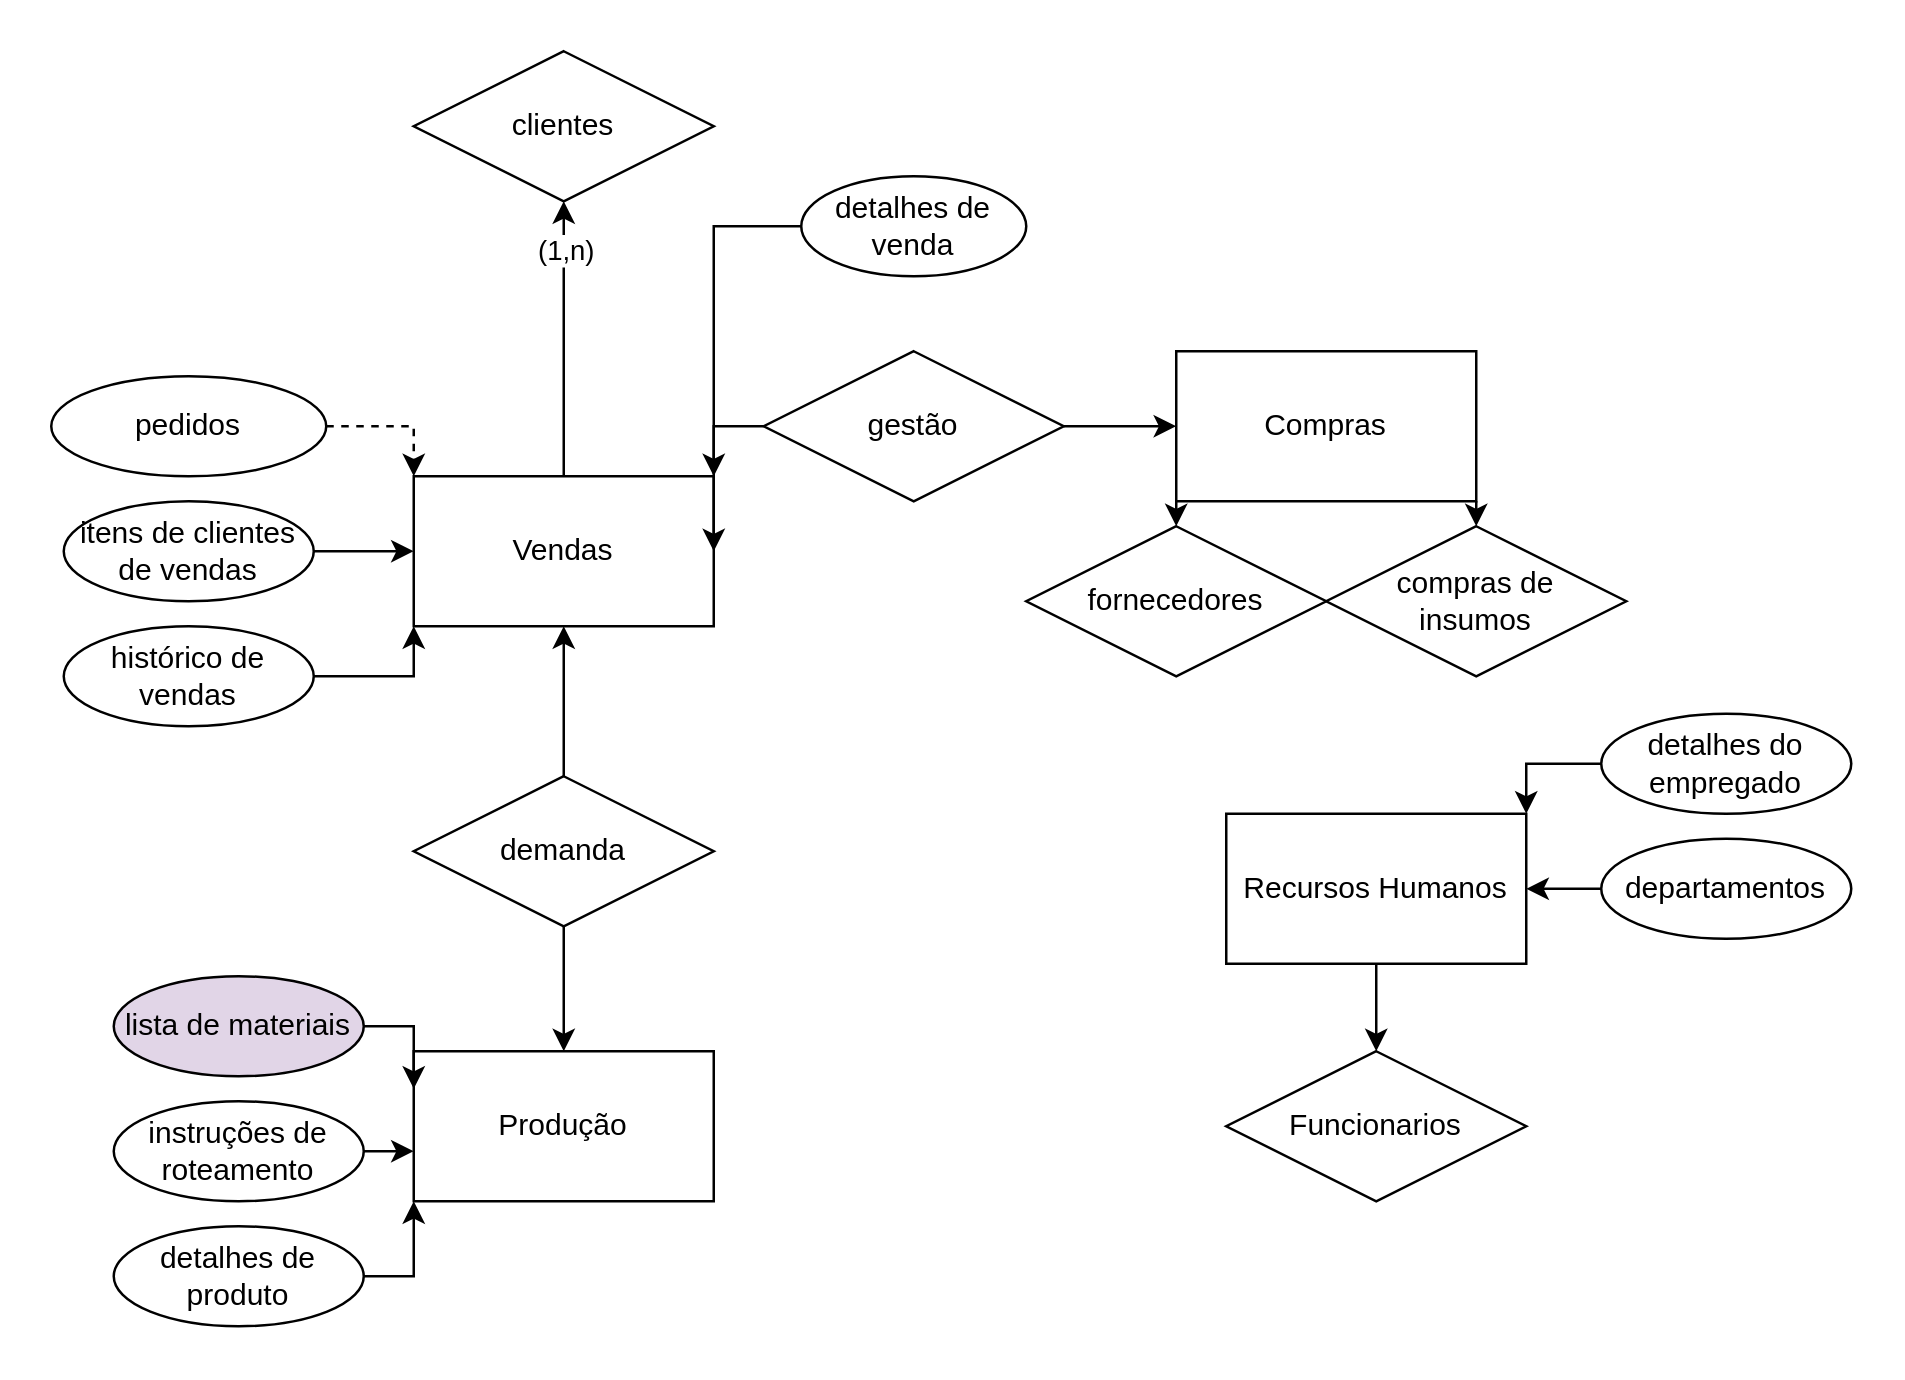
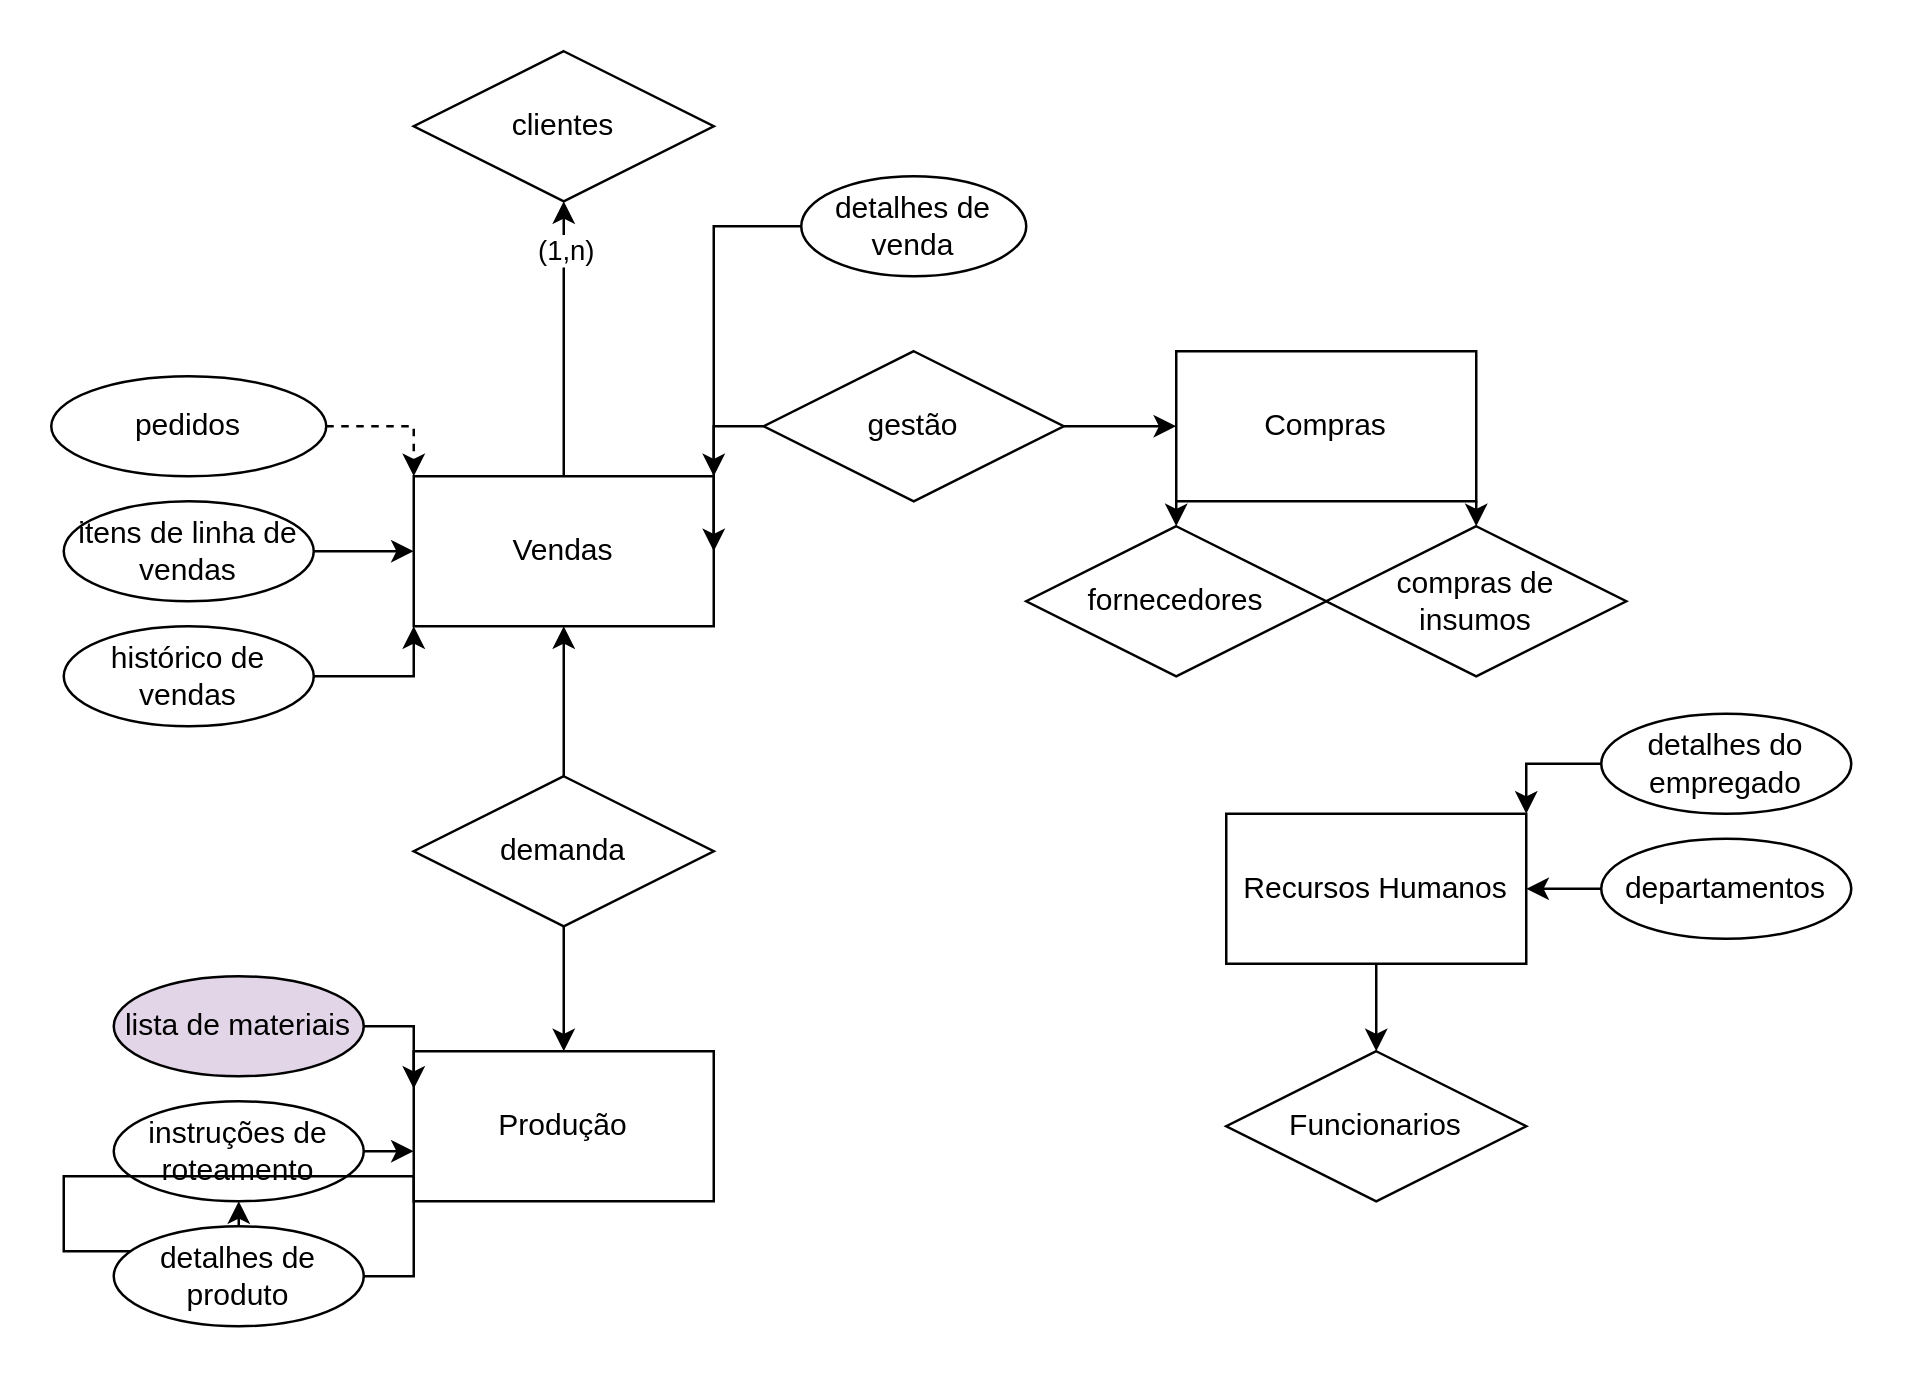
  <mxCell id="0" />
  <mxCell id="1" parent="0" />
  <mxCell id="2" style="edgeStyle=orthogonalEdgeStyle;rounded=0;orthogonalLoop=1;jettySize=auto;html=1;exitX=0.5;exitY=0;exitDx=0;exitDy=0;" parent="1" source="4" edge="1"><mxGeometry relative="1" as="geometry"><mxPoint x="225" y="80" as="targetPoint" /></mxGeometry></mxCell>
  <mxCell id="3" value="(1,n)" style="edgeLabel;html=1;align=center;verticalAlign=middle;resizable=0;points=[];" parent="2" vertex="1" connectable="0"><mxGeometry x="0.609" y="-1" relative="1" as="geometry"><mxPoint x="-1" y="-2" as="offset" /></mxGeometry></mxCell>
  <mxCell id="4" value="Vendas" style="rounded=0;whiteSpace=wrap;html=1;" parent="1" vertex="1"><mxGeometry x="165" y="190" width="120" height="60" as="geometry" /></mxCell>
  <mxCell id="5" style="edgeStyle=orthogonalEdgeStyle;rounded=0;orthogonalLoop=1;jettySize=auto;html=1;exitX=1;exitY=0.5;exitDx=0;exitDy=0;entryX=0;entryY=0;entryDx=0;entryDy=0;dashed=1;" parent="1" source="6" target="4" edge="1"><mxGeometry relative="1" as="geometry" /></mxCell>
  <mxCell id="6" value="pedidos" style="ellipse;whiteSpace=wrap;html=1;align=center;" parent="1" vertex="1"><mxGeometry y="150" width="110" height="40" as="geometry" x="20" /></mxCell>
  <mxCell id="7" style="edgeStyle=orthogonalEdgeStyle;rounded=0;orthogonalLoop=1;jettySize=auto;html=1;entryX=1;entryY=0;entryDx=0;entryDy=0;" parent="1" source="8" target="4" edge="1"><mxGeometry relative="1" as="geometry" /></mxCell>
  <mxCell id="8" value="detalhes de venda" style="ellipse;whiteSpace=wrap;html=1;align=center;" parent="1" vertex="1"><mxGeometry x="320" y="70" width="90" height="40" as="geometry" /></mxCell>
  <mxCell id="9" style="edgeStyle=orthogonalEdgeStyle;rounded=0;orthogonalLoop=1;jettySize=auto;html=1;exitX=1;exitY=0.5;exitDx=0;exitDy=0;entryX=0;entryY=1;entryDx=0;entryDy=0;" parent="1" source="10" target="4" edge="1"><mxGeometry relative="1" as="geometry" /></mxCell>
  <mxCell id="10" value="histórico de vendas" style="ellipse;whiteSpace=wrap;html=1;align=center;" parent="1" vertex="1"><mxGeometry x="25" y="250" width="100" height="40" as="geometry" /></mxCell>
  <mxCell id="11" value="clientes" style="shape=rhombus;perimeter=rhombusPerimeter;whiteSpace=wrap;html=1;align=center;" parent="1" vertex="1"><mxGeometry x="165" y="20" width="120" height="60" as="geometry" /></mxCell>
  <mxCell id="12" value="Produção" style="rounded=0;whiteSpace=wrap;html=1;" parent="1" vertex="1"><mxGeometry x="165" y="420" width="120" height="60" as="geometry" /></mxCell>
  <mxCell id="13" style="edgeStyle=orthogonalEdgeStyle;rounded=0;orthogonalLoop=1;jettySize=auto;html=1;exitX=1;exitY=0.5;exitDx=0;exitDy=0;entryX=0;entryY=0.25;entryDx=0;entryDy=0;" parent="1" source="14" target="12" edge="1"><mxGeometry relative="1" as="geometry" /></mxCell>
  <mxCell id="14" value="lista de materiais" style="ellipse;whiteSpace=wrap;html=1;align=center;fillColor=#e1d5e7;" parent="1" vertex="1"><mxGeometry x="45" y="390" width="100" height="40" as="geometry" /></mxCell>
  <mxCell id="15" style="edgeStyle=orthogonalEdgeStyle;rounded=0;orthogonalLoop=1;jettySize=auto;html=1;exitX=1;exitY=0.5;exitDx=0;exitDy=0;entryX=0;entryY=0.5;entryDx=0;entryDy=0;" parent="1" source="16" target="4" edge="1"><mxGeometry relative="1" as="geometry" /></mxCell>
- <mxCell id="16" value="itens de clientes de vendas" style="ellipse;whiteSpace=wrap;html=1;align=center;" parent="1" vertex="1"><mxGeometry x="25" y="200" width="100" height="40" as="geometry" /></mxCell>
+ <mxCell id="16" value="itens de linha de vendas" style="ellipse;whiteSpace=wrap;html=1;align=center;" parent="1" vertex="1"><mxGeometry x="25" y="200" width="100" height="40" as="geometry" /></mxCell>
  <mxCell id="17" style="edgeStyle=orthogonalEdgeStyle;rounded=0;orthogonalLoop=1;jettySize=auto;html=1;entryX=-0.001;entryY=0.658;entryDx=0;entryDy=0;entryPerimeter=0;" parent="1" source="18" target="12" edge="1"><mxGeometry relative="1" as="geometry" /></mxCell>
  <mxCell id="18" value="instruções de roteamento" style="ellipse;whiteSpace=wrap;html=1;align=center;" parent="1" vertex="1"><mxGeometry x="45" y="440" width="100" height="40" as="geometry" /></mxCell>
- <mxCell id="19" style="edgeStyle=orthogonalEdgeStyle;rounded=0;orthogonalLoop=1;jettySize=auto;html=1;exitX=1;exitY=0.5;exitDx=0;exitDy=0;entryX=0;entryY=1;entryDx=0;entryDy=0;" parent="1" source="20" target="12" edge="1"><mxGeometry relative="1" as="geometry" /></mxCell>
+ <mxCell id="19" style="edgeStyle=orthogonalEdgeStyle;rounded=0;orthogonalLoop=1;jettySize=auto;html=1;exitX=1;exitY=0.5;exitDx=0;exitDy=0;" parent="1" source="20" target="18" edge="1"><mxGeometry relative="1" as="geometry" /></mxCell>
  <mxCell id="20" value="detalhes de produto" style="ellipse;whiteSpace=wrap;html=1;align=center;" parent="1" vertex="1"><mxGeometry x="45" y="490" width="100" height="40" as="geometry" /></mxCell>
  <mxCell id="21" style="edgeStyle=orthogonalEdgeStyle;rounded=0;orthogonalLoop=1;jettySize=auto;html=1;exitX=1;exitY=1;exitDx=0;exitDy=0;entryX=0.5;entryY=0;entryDx=0;entryDy=0;" edge="1" parent="1" source="22" target="30"><mxGeometry relative="1" as="geometry" /></mxCell>
  <mxCell id="22" value="Compras" style="rounded=0;whiteSpace=wrap;html=1;" parent="1" vertex="1"><mxGeometry x="470" y="140" width="120" height="60" as="geometry" /></mxCell>
  <mxCell id="23" style="edgeStyle=orthogonalEdgeStyle;rounded=0;orthogonalLoop=1;jettySize=auto;html=1;exitX=0.5;exitY=1;exitDx=0;exitDy=0;entryX=0.5;entryY=0;entryDx=0;entryDy=0;" edge="1" parent="1" source="24" target="29"><mxGeometry relative="1" as="geometry" /></mxCell>
  <mxCell id="24" value="Recursos Humanos" style="rounded=0;whiteSpace=wrap;html=1;" parent="1" vertex="1"><mxGeometry x="490" y="325" width="120" height="60" as="geometry" /></mxCell>
  <mxCell id="25" style="edgeStyle=orthogonalEdgeStyle;rounded=0;orthogonalLoop=1;jettySize=auto;html=1;exitX=0;exitY=0.5;exitDx=0;exitDy=0;entryX=1;entryY=0;entryDx=0;entryDy=0;" parent="1" source="26" target="24" edge="1"><mxGeometry relative="1" as="geometry" /></mxCell>
  <mxCell id="26" value="detalhes do empregado" style="ellipse;whiteSpace=wrap;html=1;align=center;" parent="1" vertex="1"><mxGeometry x="640" y="285" width="100" height="40" as="geometry" /></mxCell>
  <mxCell id="27" style="edgeStyle=orthogonalEdgeStyle;rounded=0;orthogonalLoop=1;jettySize=auto;html=1;exitX=0;exitY=0.5;exitDx=0;exitDy=0;entryX=1;entryY=0.5;entryDx=0;entryDy=0;" parent="1" source="28" target="24" edge="1"><mxGeometry relative="1" as="geometry" /></mxCell>
  <mxCell id="28" value="departamentos" style="ellipse;whiteSpace=wrap;html=1;align=center;" parent="1" vertex="1"><mxGeometry x="640" y="335" width="100" height="40" as="geometry" /></mxCell>
  <mxCell id="29" value="Funcionarios" style="shape=rhombus;perimeter=rhombusPerimeter;whiteSpace=wrap;html=1;align=center;" parent="1" vertex="1"><mxGeometry x="490" y="420" width="120" height="60" as="geometry" /></mxCell>
  <mxCell id="30" value="compras de&lt;br style=&quot;border-color: var(--border-color);&quot;&gt;insumos" style="shape=rhombus;perimeter=rhombusPerimeter;whiteSpace=wrap;html=1;align=center;" parent="1" vertex="1"><mxGeometry x="530" y="210" width="120" height="60" as="geometry" /></mxCell>
  <mxCell id="31" style="edgeStyle=orthogonalEdgeStyle;rounded=0;orthogonalLoop=1;jettySize=auto;html=1;entryX=0.5;entryY=1;entryDx=0;entryDy=0;" edge="1" parent="1" source="33" target="4"><mxGeometry relative="1" as="geometry" /></mxCell>
  <mxCell id="32" style="edgeStyle=orthogonalEdgeStyle;rounded=0;orthogonalLoop=1;jettySize=auto;html=1;exitX=0.5;exitY=1;exitDx=0;exitDy=0;entryX=0.5;entryY=0;entryDx=0;entryDy=0;" edge="1" parent="1" source="33" target="12"><mxGeometry relative="1" as="geometry" /></mxCell>
  <mxCell id="33" value="demanda" style="shape=rhombus;perimeter=rhombusPerimeter;whiteSpace=wrap;html=1;align=center;" vertex="1" parent="1"><mxGeometry x="165" y="310" width="120" height="60" as="geometry" /></mxCell>
  <mxCell id="34" style="edgeStyle=orthogonalEdgeStyle;rounded=0;orthogonalLoop=1;jettySize=auto;html=1;exitX=0;exitY=0.5;exitDx=0;exitDy=0;entryX=1;entryY=0.5;entryDx=0;entryDy=0;" edge="1" parent="1" source="36" target="4"><mxGeometry relative="1" as="geometry" /></mxCell>
  <mxCell id="35" style="edgeStyle=orthogonalEdgeStyle;rounded=0;orthogonalLoop=1;jettySize=auto;html=1;exitX=1;exitY=0.5;exitDx=0;exitDy=0;entryX=0;entryY=0.5;entryDx=0;entryDy=0;" edge="1" parent="1" source="36" target="22"><mxGeometry relative="1" as="geometry" /></mxCell>
  <mxCell id="36" value="gestão" style="shape=rhombus;perimeter=rhombusPerimeter;whiteSpace=wrap;html=1;align=center;" vertex="1" parent="1"><mxGeometry x="305" y="140" width="120" height="60" as="geometry" /></mxCell>
  <mxCell id="37" value="" style="edgeStyle=orthogonalEdgeStyle;rounded=0;orthogonalLoop=1;jettySize=auto;html=1;exitX=0;exitY=1;exitDx=0;exitDy=0;entryX=0.5;entryY=0;entryDx=0;entryDy=0;" edge="1" parent="1" source="22" target="38"><mxGeometry relative="1" as="geometry"><mxPoint x="450" y="200" as="sourcePoint" /><mxPoint x="450" y="340" as="targetPoint" /></mxGeometry></mxCell>
  <mxCell id="38" value="fornecedores" style="shape=rhombus;perimeter=rhombusPerimeter;whiteSpace=wrap;html=1;align=center;" parent="1" vertex="1"><mxGeometry x="410" y="210" width="120" height="60" as="geometry" /></mxCell>
